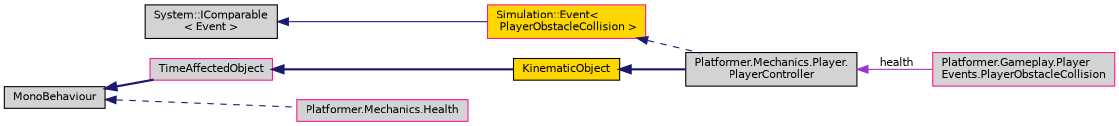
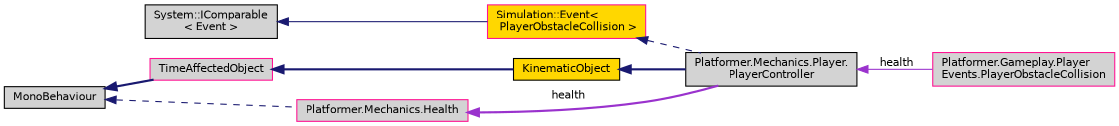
  digraph {
    rankdir=LR
    node [color=deeppink fillcolor=lightgrey fontname=Helvetica fontsize=10 shape=record style=filled]
    edge [color=midnightblue dir=back fontname=Helvetica fontsize=10 labelfontname=Helvetica labelfontsize=10 style=bold]
    n1 [fontcolor=black height=0.2 label="Platformer.Gameplay.Player\lEvents.PlayerObstacleCollision" width=0.4]
    n2 [fillcolor=gold height=0.2 label="Simulation::Event\<\l PlayerObstacleCollision \>" width=0.4]
    n3 [color=black height=0.2 label="Platformer.Mechanics.Player.\lPlayerController" width=0.4]
    n4 [color=black height=0.2 label="System::IComparable\l\< Event \>" width=0.4]
    n5 [color=black fillcolor=gold height=0.2 label=KinematicObject width=0.4]
    n6 [height=0.2 label=TimeAffectedObject width=0.4]
    n7 [color=black height=0.2 label=MonoBehaviour width=0.4]
    n8 [height=0.2 label="Platformer.Mechanics.Health" width=0.4]
    n2 -> n3 [style=dashed]
    n3 -> n1 [color=darkorchid3 label=" health" style=solid]
    n4 -> n2 [style=solid]
    n5 -> n3
    n6 -> n5
    n7 -> n6
    n7 -> n8 [style=dashed]
+   n8 -> n3 [color=darkorchid3 label=" health"]
  }
